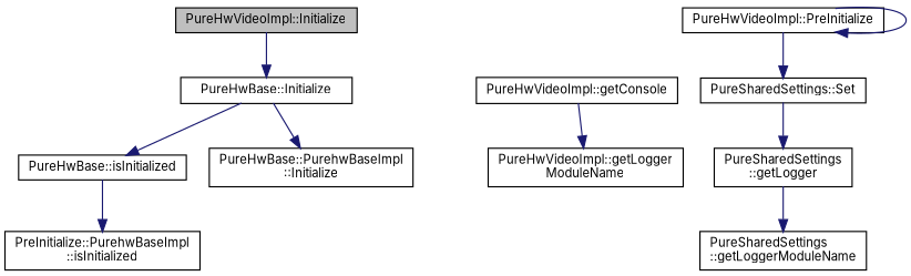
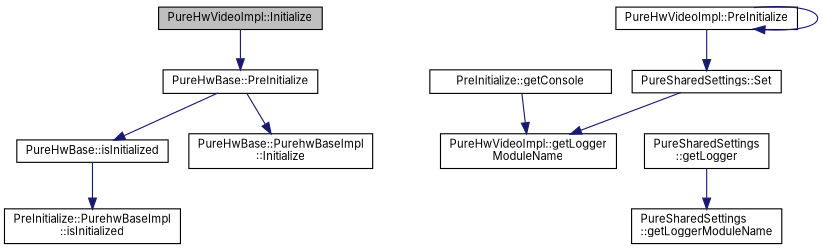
  digraph {
    fontname=Inter
    rankdir=TB
    node [color=black fillcolor=white fontname=Inter fontsize=10 shape=record style=filled]
    edge [color=midnightblue fontname=Inter fontsize=10 labelfontname=Helvetica labelfontsize=10 style=solid]
    n1 [fillcolor=grey75 fontcolor=black height=0.2 label="PureHwVideoImpl::Initialize" width=0.4]
-   n2 [height=0.2 label="PureHwBase::Initialize" width=0.4]
-   n3 [height=0.2 label="PureHwVideoImpl::getConsole" width=0.4]
+   n2 [height=0.2 label="PureHwBase::PreInitialize" width=0.4]
+   n3 [height=0.2 label="PreInitialize::getConsole" width=0.4]
    n4 [height=0.2 label="PureHwVideoImpl::getLogger\lModuleName" width=0.4]
    n5 [height=0.2 label="PureHwBase::isInitialized" width=0.4]
    n6 [height=0.2 label="PureHwBase::PurehwBaseImpl\l::Initialize" width=0.4]
    n7 [height=0.2 label="PreInitialize::PurehwBaseImpl\l::isInitialized" width=0.4]
    n8 [height=0.2 label="PureHwVideoImpl::PreInitialize" width=0.4]
    n9 [height=0.2 label="PureSharedSettings::Set" width=0.4]
    n10 [height=0.2 label="PureSharedSettings\l::getLogger" width=0.4]
    n11 [height=0.2 label="PureSharedSettings\l::getLoggerModuleName" width=0.4]
    n1 -> n2
    n2 -> n5
    n2 -> n6
    n3 -> n4
    n5 -> n7
    n8 -> n8
    n8 -> n9
-   n9 -> n10
+   n9 -> n4
    n10 -> n11
  }
